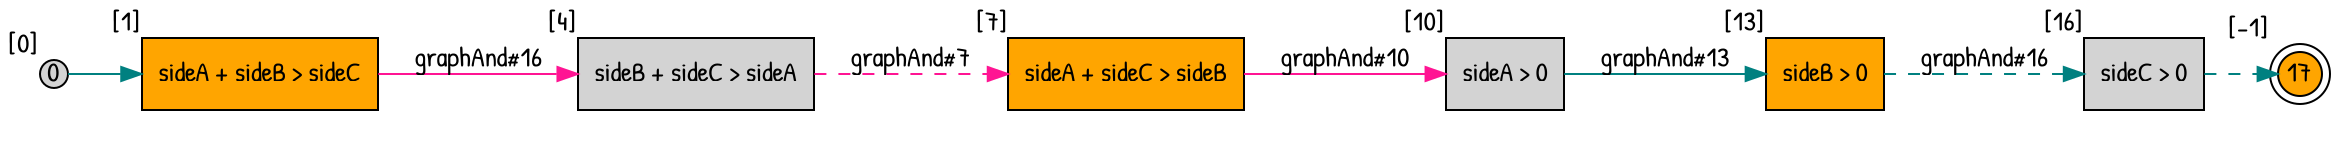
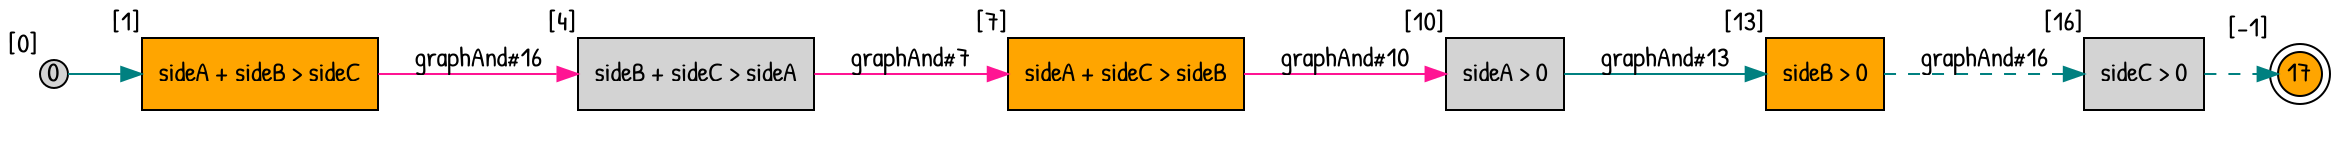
  digraph {
    fontname="Patrick Hand"
    rankdir=LR
    node [fillcolor=lightgrey fontname="Patrick Hand" shape=box style=filled]
    edge [color=teal fontname="Patrick Hand" style=solid]
    0 [fixedsize=true height=.2 shape=circle width=.2 xlabel="[0]"]
    n2 [fillcolor=orange label="sideA + sideB > sideC" xlabel="[1]"]
    n3 [label="sideB + sideC > sideA" xlabel="[4]"]
    n4 [label="sideC > 0" xlabel="[16]"]
    17 [fillcolor=orange fixedsize=true height=.2 shape=doublecircle width=.2 xlabel="[-1]"]
    n6 [fillcolor=orange label="sideA + sideC > sideB" xlabel="[7]"]
    n7 [label="sideA > 0" xlabel="[10]"]
    n8 [fillcolor=orange label="sideB > 0" xlabel="[13]"]
    0 -> n2
    n2 -> n3 [color=deeppink label="graphAnd#16"]
-   n3 -> n6 [color=deeppink label="graphAnd#7" style=dashed]
+   n3 -> n6 [color=deeppink label="graphAnd#7"]
    n4 -> 17 [style=dashed]
    n6 -> n7 [color=deeppink label="graphAnd#10"]
    n7 -> n8 [label="graphAnd#13"]
    n8 -> n4 [label="graphAnd#16" style=dashed]
  }
